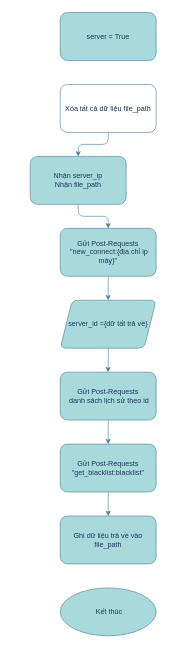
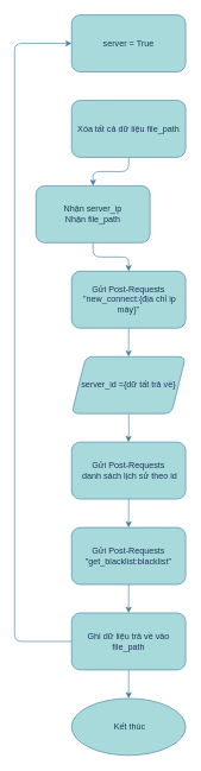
  <mxCell id="0" />
  <mxCell id="1" parent="0" />
  <mxCell id="2" style="edgeStyle=orthogonalEdgeStyle;rounded=1;orthogonalLoop=1;jettySize=auto;html=1;exitX=0.5;exitY=1;exitDx=0;exitDy=0;entryX=0.5;entryY=0;entryDx=0;entryDy=0;labelBackgroundColor=none;strokeColor=#457B9D;fontColor=default;" edge="1" parent="1" source="3"><mxGeometry relative="1" as="geometry"><mxPoint x="180" y="500" as="targetPoint" /></mxGeometry></mxCell>
  <mxCell id="3" value="Gửi Post-Requests&lt;br&gt;&amp;nbsp;&quot;new_connect:{địa chỉ ip máy}&quot;" style="rounded=1;whiteSpace=wrap;html=1;labelBackgroundColor=none;fillColor=#A8DADC;strokeColor=#457B9D;fontColor=#1D3557;" vertex="1" parent="1"><mxGeometry x="100" y="380" width="160" height="80" as="geometry" /></mxCell>
  <mxCell id="4" value="server = True" style="rounded=1;whiteSpace=wrap;html=1;labelBackgroundColor=none;fillColor=#A8DADC;strokeColor=#457B9D;fontColor=#1D3557;" vertex="1" parent="1"><mxGeometry x="100" y="20" width="160" height="80" as="geometry" /></mxCell>
  <mxCell id="5" style="edgeStyle=orthogonalEdgeStyle;rounded=1;orthogonalLoop=1;jettySize=auto;html=1;exitX=0.5;exitY=1;exitDx=0;exitDy=0;labelBackgroundColor=none;strokeColor=#457B9D;fontColor=default;" edge="1" parent="1"><mxGeometry relative="1" as="geometry"><mxPoint x="179.579" y="620" as="targetPoint" /><mxPoint x="180" y="580" as="sourcePoint" /></mxGeometry></mxCell>
  <mxCell id="6" style="edgeStyle=orthogonalEdgeStyle;rounded=1;orthogonalLoop=1;jettySize=auto;html=1;entryX=0.5;entryY=0;entryDx=0;entryDy=0;labelBackgroundColor=none;strokeColor=#457B9D;fontColor=default;" edge="1" parent="1" source="7" target="13"><mxGeometry relative="1" as="geometry" /></mxCell>
  <mxCell id="7" value="Gửi Post-Requests&lt;br&gt;&amp;nbsp;danh sách lịch sử theo id" style="rounded=1;whiteSpace=wrap;html=1;labelBackgroundColor=none;fillColor=#A8DADC;strokeColor=#457B9D;fontColor=#1D3557;" vertex="1" parent="1"><mxGeometry x="100" y="620" width="160" height="80" as="geometry" /></mxCell>
  <mxCell id="8" value="&amp;nbsp;Kết thúc" style="ellipse;whiteSpace=wrap;html=1;labelBackgroundColor=none;fillColor=#A8DADC;strokeColor=#457B9D;fontColor=#1D3557;rounded=1;" vertex="1" parent="1"><mxGeometry x="100" y="980" width="160" height="80" as="geometry" /></mxCell>
  <mxCell id="9" style="edgeStyle=orthogonalEdgeStyle;rounded=1;orthogonalLoop=1;jettySize=auto;html=1;exitX=0.5;exitY=1;exitDx=0;exitDy=0;labelBackgroundColor=none;strokeColor=#457B9D;fontColor=default;" edge="1" parent="1" source="10" target="3"><mxGeometry relative="1" as="geometry" /></mxCell>
  <mxCell id="10" value="Nhận server_ip&lt;br&gt;Nhận file_path" style="rounded=1;whiteSpace=wrap;html=1;labelBackgroundColor=none;fillColor=#A8DADC;strokeColor=#457B9D;fontColor=#1D3557;" vertex="1" parent="1"><mxGeometry x="50" y="260" width="160" height="80" as="geometry" /></mxCell>
  <mxCell id="11" value="server_id ={dữ tất trả về}" style="shape=parallelogram;perimeter=parallelogramPerimeter;whiteSpace=wrap;html=1;fixedSize=1;labelBackgroundColor=none;fillColor=#A8DADC;strokeColor=#457B9D;fontColor=#1D3557;rounded=1;" vertex="1" parent="1"><mxGeometry x="100" y="500" width="160" height="80" as="geometry" /></mxCell>
  <mxCell id="12" style="edgeStyle=orthogonalEdgeStyle;rounded=1;orthogonalLoop=1;jettySize=auto;html=1;exitX=0.5;exitY=1;exitDx=0;exitDy=0;entryX=0.5;entryY=0;entryDx=0;entryDy=0;labelBackgroundColor=none;strokeColor=#457B9D;fontColor=default;" edge="1" parent="1" source="13" target="16"><mxGeometry relative="1" as="geometry" /></mxCell>
  <mxCell id="13" value="Gửi Post-Requests&lt;br&gt;&quot;get_blacklist:blacklist&quot;" style="rounded=1;whiteSpace=wrap;html=1;labelBackgroundColor=none;fillColor=#A8DADC;strokeColor=#457B9D;fontColor=#1D3557;" vertex="1" parent="1"><mxGeometry x="100" y="740" width="160" height="80" as="geometry" /></mxCell>
+ <mxCell id="14" style="edgeStyle=orthogonalEdgeStyle;rounded=1;orthogonalLoop=1;jettySize=auto;html=1;exitX=0.5;exitY=1;exitDx=0;exitDy=0;entryX=0.5;entryY=0;entryDx=0;entryDy=0;labelBackgroundColor=none;strokeColor=#457B9D;fontColor=default;" edge="1" parent="1" source="16" target="8"><mxGeometry relative="1" as="geometry" /></mxCell>
+ <mxCell id="15" style="edgeStyle=orthogonalEdgeStyle;rounded=1;orthogonalLoop=1;jettySize=auto;html=1;exitX=0;exitY=0.5;exitDx=0;exitDy=0;entryX=0;entryY=0.5;entryDx=0;entryDy=0;labelBackgroundColor=none;strokeColor=#457B9D;fontColor=default;" edge="1" parent="1" source="16" target="4"><mxGeometry relative="1" as="geometry"><Array as="points"><mxPoint x="20" y="900" /><mxPoint x="20" y="60" /></Array></mxGeometry></mxCell>
  <mxCell id="16" value="Ghi dữ liệu trả về vào file_path" style="rounded=1;whiteSpace=wrap;html=1;labelBackgroundColor=none;fillColor=#A8DADC;strokeColor=#457B9D;fontColor=#1D3557;" vertex="1" parent="1"><mxGeometry x="100" y="860" width="160" height="80" as="geometry" /></mxCell>
  <mxCell id="17" style="edgeStyle=orthogonalEdgeStyle;rounded=1;orthogonalLoop=1;jettySize=auto;html=1;exitX=0.5;exitY=1;exitDx=0;exitDy=0;entryX=0.5;entryY=0;entryDx=0;entryDy=0;labelBackgroundColor=none;strokeColor=#457B9D;fontColor=default;" edge="1" parent="1" source="18" target="10"><mxGeometry relative="1" as="geometry" /></mxCell>
- <mxCell id="18" value="Xóa tất cả dữ liệu file_path" style="rounded=1;whiteSpace=wrap;html=1;labelBackgroundColor=none;fillColor=#ffffff;strokeColor=#457B9D;fontColor=#1D3557;" vertex="1" parent="1"><mxGeometry x="100" y="140" width="160" height="80" as="geometry" /></mxCell>
+ <mxCell id="18" value="Xóa tất cả dữ liệu file_path" style="rounded=1;whiteSpace=wrap;html=1;labelBackgroundColor=none;fillColor=#A8DADC;strokeColor=#457B9D;fontColor=#1D3557;" vertex="1" parent="1"><mxGeometry x="100" y="140" width="160" height="80" as="geometry" /></mxCell>
